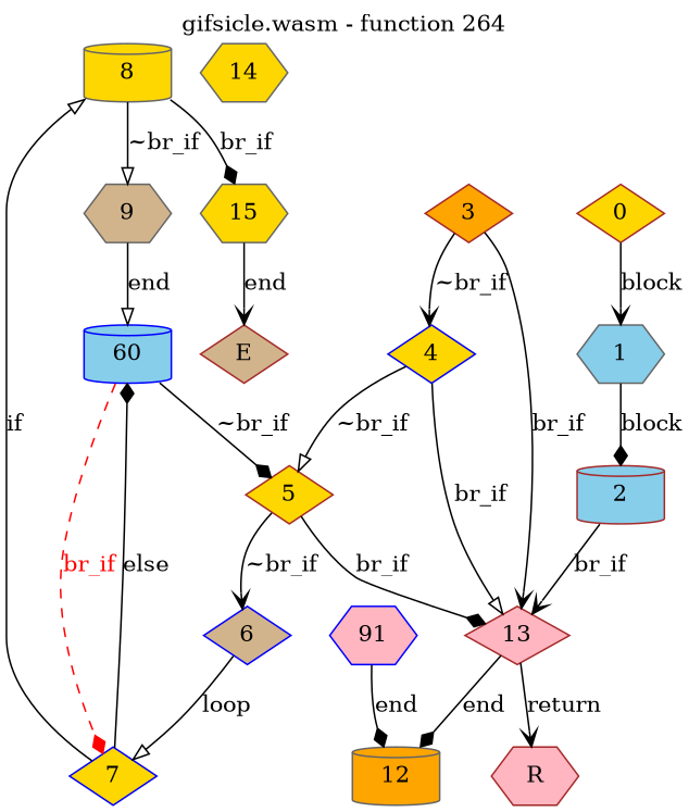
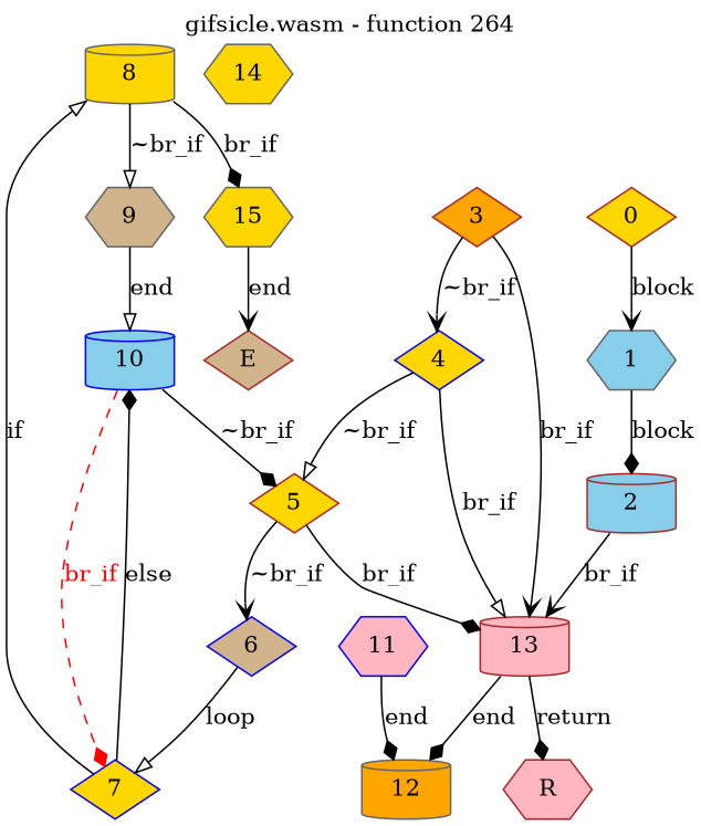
  digraph {
    label="gifsicle.wasm - function 264"
    labelfontcolor=black
    labelfontname=Helvetica
    labelfontsize=16
    labelloc=t
    node [color=brown fillcolor=gold shape=diamond style=filled fontcolor=black]
    edge [arrowhead=diamond]
    E [fillcolor=tan fontcolor=""]
    R [fillcolor=lightpink shape=hexagon fontcolor=""]
    n3 [label=0]
    n4 [color=gray40 fillcolor=skyblue label=1 shape=hexagon]
    n5 [fillcolor=skyblue label=2 shape=cylinder]
-   n6 [fillcolor=lightpink label=13]
+   n6 [fillcolor=lightpink label=13 shape=cylinder]
    n7 [fillcolor=orange label=3]
    n8 [color=blue label=4]
    n9 [color=gray40 fillcolor=orange label=12 shape=cylinder]
    n10 [label=5]
    n11 [color=blue fillcolor=tan label=6]
    n12 [color=blue label=7]
    n13 [color=gray40 label=8 shape=cylinder]
-   n14 [color=blue fillcolor=skyblue label=60 shape=cylinder]
+   n14 [color=blue fillcolor=skyblue label=10 shape=cylinder]
    n15 [color=gray40 fillcolor=tan label=9 shape=hexagon]
    n16 [color=gray40 label=15 shape=hexagon]
-   n17 [color=blue fillcolor=lightpink label=91 shape=hexagon]
+   n17 [color=blue fillcolor=lightpink label=11 shape=hexagon]
    n18 [color=gray40 label=14 shape=hexagon]
    n3 -> n4 [arrowhead=vee label=block]
    n4 -> n5 [label=block]
    n5 -> n6 [arrowhead=vee label=br_if]
-   n6 -> R [arrowhead=vee label=return]
+   n6 -> R [label=return]
    n6 -> n9 [label=end]
    n7 -> n6 [arrowhead=vee label=br_if]
    n7 -> n8 [arrowhead=vee label="~br_if"]
    n8 -> n6 [arrowhead=onormal label=br_if]
    n8 -> n10 [arrowhead=onormal label="~br_if"]
    n10 -> n6 [label=br_if]
    n10 -> n11 [arrowhead=vee label="~br_if"]
    n11 -> n12 [arrowhead=onormal label=loop]
    n12 -> n13 [arrowhead=onormal label=if]
    n12 -> n14 [label=else]
    n13 -> n15 [arrowhead=onormal label="~br_if"]
    n13 -> n16 [label=br_if]
    n14 -> n10 [label="~br_if"]
    n14 -> n12 [color=red fontcolor=red label=br_if style=dashed]
    n15 -> n14 [arrowhead=onormal label=end]
    n16 -> E [arrowhead=vee label=end]
    n17 -> n9 [label=end]
  }
